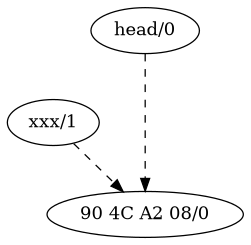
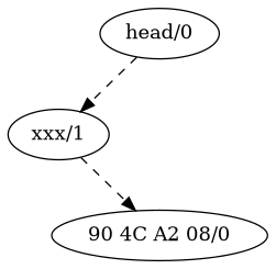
  digraph {
    nodesep=1.0
    edge [color=black style=dashed]
    n1 [label="head/0"]
    n2 [label="xxx/1"]
    n3 [label="90 4C A2 08/0"]
-   n1 -> n3
+   n1 -> n2
    n2 -> n3
  }
